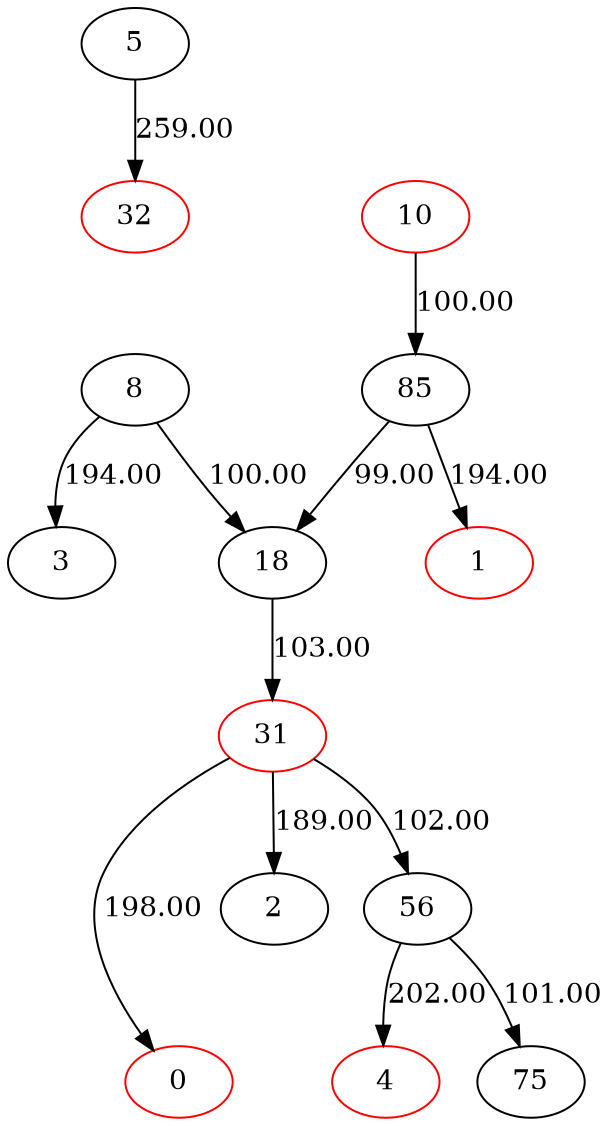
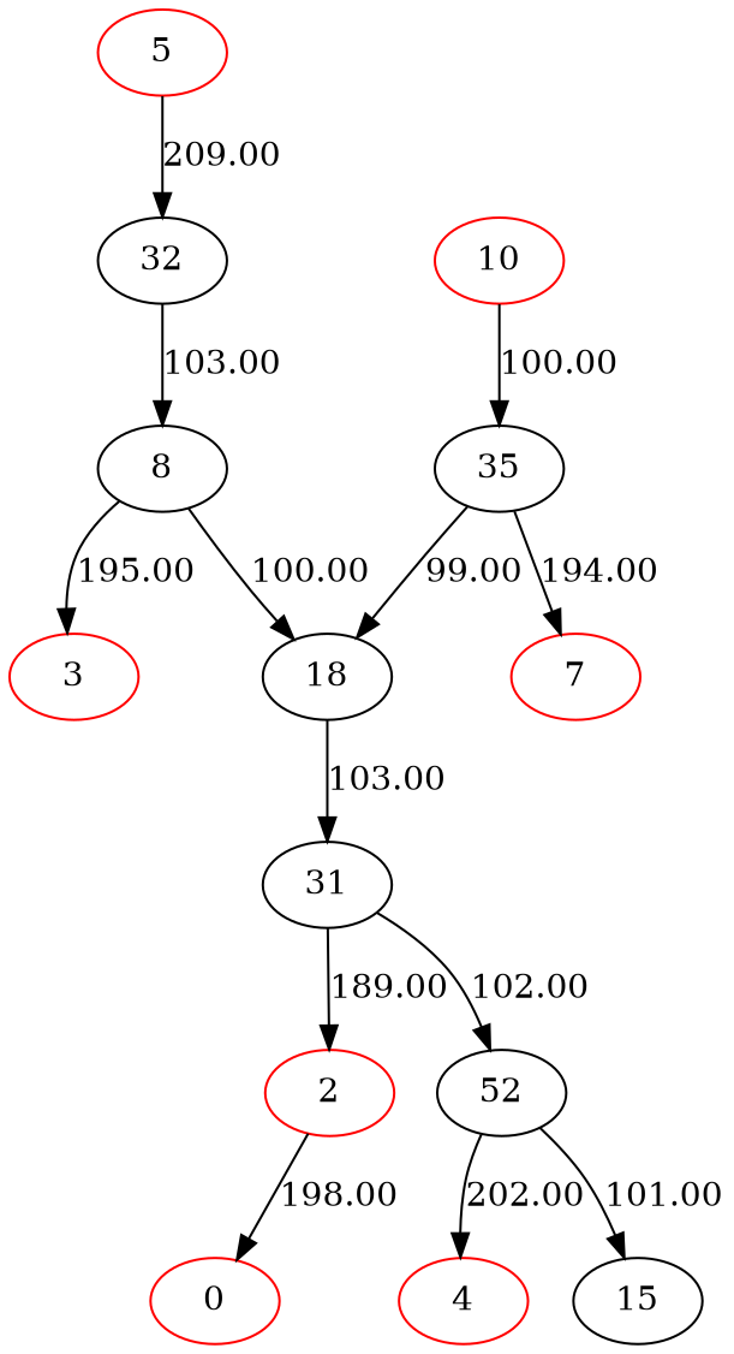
  digraph {
    node [color=red]
    0
-   32
+   32 [color=black]
    8 [color=black]
-   3 [color=black]
+   3
    18 [color=black]
-   1
-   2 [color=black]
-   35 [color=black label=85]
-   31
+   1 [label=7]
+   2
+   35 [color=black]
+   31 [color=black]
    4
-   5 [color=black]
+   5
    10
-   52 [color=black label=56]
-   15 [color=black label=75]
-   8 -> 3 [label=194.00]
+   52 [color=black]
+   15 [color=black]
+   32 -> 8 [label=103.00]
+   8 -> 3 [label=195.00]
    8 -> 18 [label=100.00]
    18 -> 31 [label=103.00]
    35 -> 18 [label=99.00]
    35 -> 1 [label=194.00]
-   31 -> 0 [label=198.00]
+   2 -> 0 [label=198.00]
    31 -> 2 [label=189.00]
    31 -> 52 [label=102.00]
-   5 -> 32 [label=259.00]
+   5 -> 32 [label=209.00]
    10 -> 35 [label=100.00]
    52 -> 4 [label=202.00]
    52 -> 15 [label=101.00]
  }
